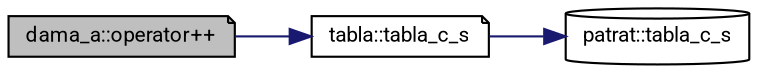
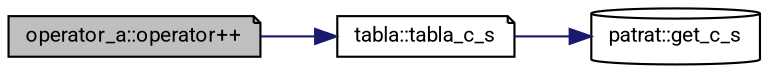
  digraph {
    fontname=Roboto
    rankdir=LR
    node [color=black fillcolor=white fontname=Roboto fontsize=10 shape=note style=filled]
    edge [color=midnightblue fontname=Roboto fontsize=10 labelfontname=Helvetica labelfontsize=10 style=solid]
-   n1 [fillcolor=grey75 fontcolor=black height=0.2 label="dama_a::operator++" width=0.4]
+   n1 [fillcolor=grey75 fontcolor=black height=0.2 label="operator_a::operator++" width=0.4]
    n2 [height=0.2 label="tabla::tabla_c_s" width=0.4]
-   n3 [height=0.2 label="patrat::tabla_c_s" shape=cylinder width=0.4]
+   n3 [height=0.2 label="patrat::get_c_s" shape=cylinder width=0.4]
    n1 -> n2
    n2 -> n3
  }
